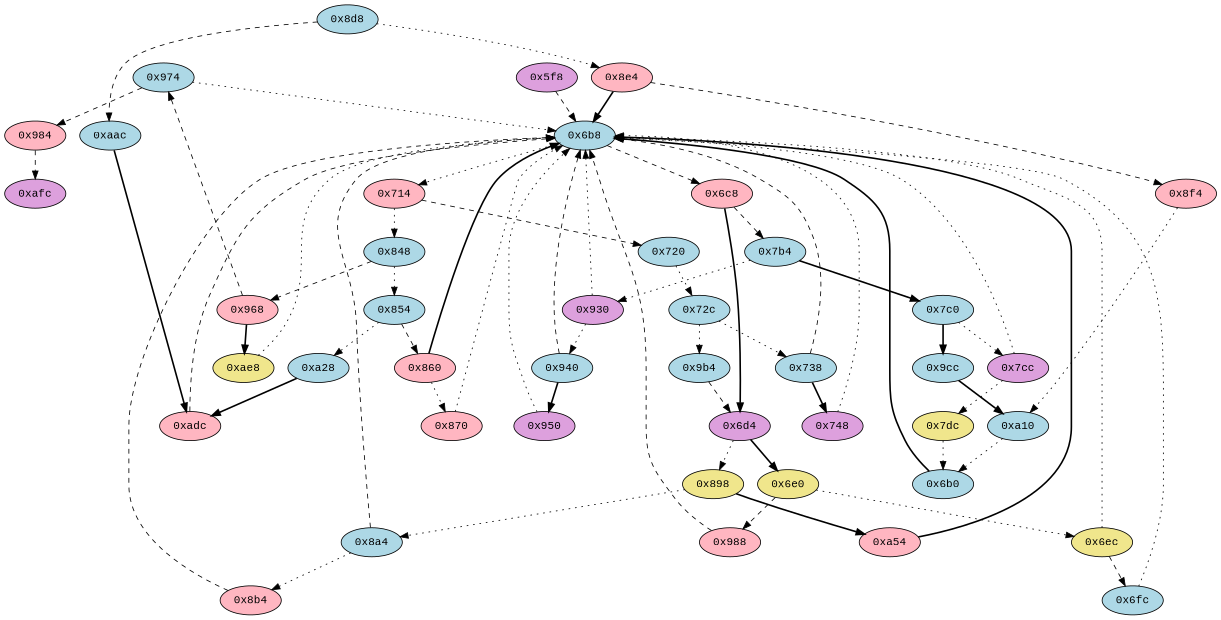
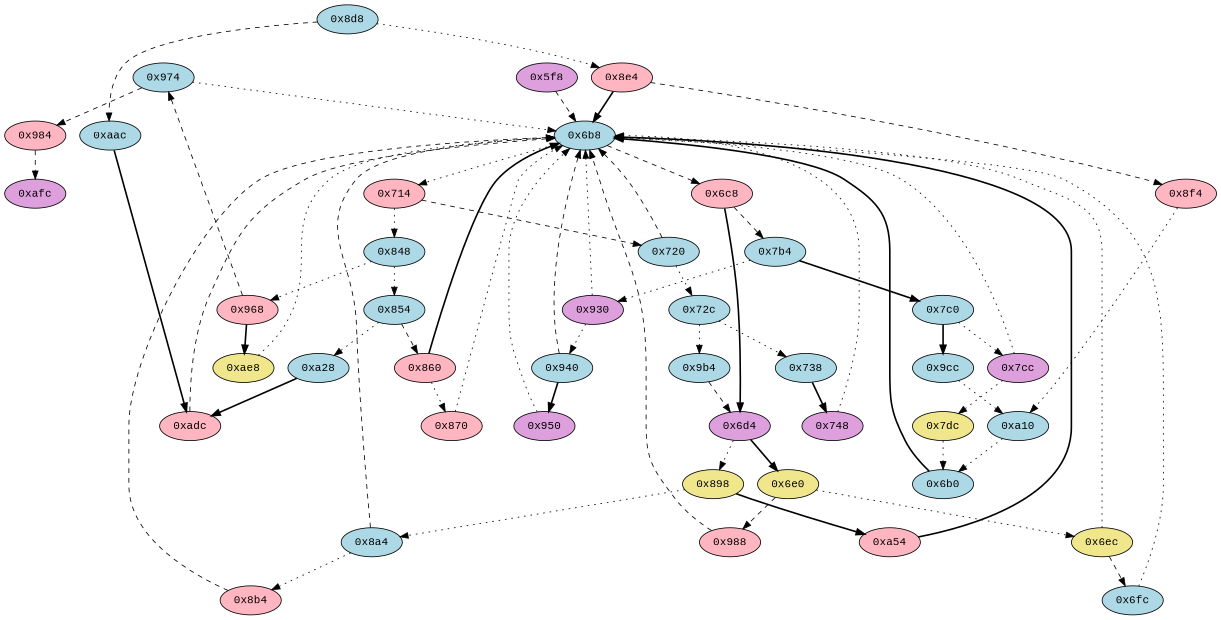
  strict digraph {
    fontname="Liberation Mono"
    node [fillcolor=lightblue fontname="Liberation Mono" opcode="[u'ldr', u'cmp', u'b']" style=filled]
    edge [fontname="Liberation Mono" style=dotted]
    "0x984" [fillcolor=lightpink opcode="[u'b']"]
    "0xafc" [fillcolor=plum opcode="[u'mov', u'sub', u'pop']"]
    "0x6fc" [opcode="[u'ldr', u'str', u'ldr', u'str', u'ldr', u'b']"]
    "0x6b8" [opcode="[u'mov', u'ldr', u'cmp', u'b']"]
    "0x714" [fillcolor=lightpink]
    "0x6c8" [fillcolor=lightpink]
    "0x848"
    "0x720"
    "0x6d4" [fillcolor=plum]
    "0x7b4"
    "0x8f4" [fillcolor=lightpink opcode="[u'ldr', u'ldr', u'ldr', u'sub', u'mul', u'mvn', u'ldr', u'ldr', u'orr', u'mov', u'cmn', u'mov', u'cmp', u'mov', u'b']"]
    "0xa10" [opcode="[u'mov', u'mov', u'cmn', u'mov', u'mov', u'b']"]
    "0x6b0" [opcode="[u'teq', u'mov']"]
    "0xaac" [opcode="[u'ldr', u'str', u'ldr', u'str', u'ldr', u'str', u'ldr', u'ldr', u'ldrb', u'ldr', u'ldr', u'ldr']"]
    "0xadc" [fillcolor=lightpink opcode="[u'cmp', u'mov', u'b']"]
    "0x9cc" [opcode="[u'ldr', u'ldr', u'bl', u'ldr', u'ldr', u'ldr', u'sub', u'mul', u'mvn', u'ldr', u'ldr', u'orr', u'mov', u'cmn', u'mov', u'cmp', u'mov']"]
    "0x8b4" [fillcolor=lightpink opcode="[u'ldr', u'ldr', u'ldr', u'ldr', u'ldr', u'ldr', u'ldr', u'mov', u'b']"]
    "0x988" [fillcolor=lightpink opcode="[u'ldr', u'ldr', u'rsb', u'sub', u'rsb', u'str', u'ldr', u'add', u'str', u'ldr', u'b']"]
    "0x940" [opcode="[u'ldr', u'cmp', u'mov', u'b']"]
    "0x950" [fillcolor=plum opcode="[u'mov', u'str', u'ldr', u'str', u'ldr', u'b']"]
    "0x8d8"
    "0x8e4" [fillcolor=lightpink opcode="[u'ldr', u'cmp', u'mov', u'b']"]
    "0x9b4" [opcode="[u'mov', u'str', u'mov', u'str', u'ldr', u'b']"]
    "0xa28" [opcode="[u'ldr', u'str', u'ldr', u'str', u'ldr', u'ldr', u'ldrb', u'ldr', u'ldr', u'ldr', u'b']"]
    "0x860" [fillcolor=lightpink opcode="[u'ldr', u'cmp', u'mov', u'b']"]
    "0x870" [fillcolor=lightpink opcode="[u'ldrb', u'ldrb', u'mov', u'cmp', u'mov', u'cmp', u'mov', u'teq', u'mov', u'b']"]
    "0x6e0" [fillcolor=khaki]
    "0x6ec" [fillcolor=khaki opcode="[u'ldr', u'cmp', u'mov', u'b']"]
    "0x7c0"
    "0x7cc" [fillcolor=plum opcode="[u'ldr', u'cmp', u'mov', u'b']"]
    "0x7dc" [fillcolor=khaki opcode="[u'ldr', u'ldr', u'ldr', u'add', u'add', u'sub', u'str', u'ldr', u'ldr', u'rsb', u'mvn', u'mul', u'eor', u'and', u'ldr', u'ldr', u'mov', u'mov', u'cmp', u'mov', u'cmp', u'mov', u'mov', u'cmp', u'mov', u'mov', u'b']"]
    "0x968" [fillcolor=lightpink]
    "0x854"
    "0xae8" [fillcolor=khaki opcode="[u'ldr', u'ldr', u'bl', u'mov', u'b']"]
    "0x974" [opcode="[u'ldr', u'cmp', u'mov', u'b']"]
    "0x898" [fillcolor=khaki]
    "0xa54" [fillcolor=lightpink opcode="[u'ldr', u'ldr', u'rsb', u'mvn', u'mul', u'eor', u'and', u'ldr', u'mov', u'mov', u'ldr', u'cmp', u'mov', u'cmp', u'mov', u'mov', u'cmp', u'mov', u'mov', u'teq', u'mov', u'b']"]
    "0x8a4" [opcode="[u'ldr', u'cmp', u'mov', u'b']"]
    "0x72c"
    "0x738" [opcode="[u'ldr', u'cmp', u'mov', u'b']"]
    "0x930" [fillcolor=plum opcode="[u'ldr', u'cmp', u'mov', u'b']"]
    "0x748" [fillcolor=plum opcode="[u'ldr', u'ldr', u'ldr', u'ldr', u'ldr', u'mov', u'add', u'cmp', u'sub', u'mov', u'sub', u'mul', u'mov', u'mvn', u'mvn', u'orr', u'cmn', u'mov', u'teq', u'mov', u'mov', u'cmn', u'mov', u'mov', u'cmp', u'mov', u'b']"]
    "0x5f8" [fillcolor=plum opcode="[u'push', u'add', u'sub', u'ldr', u'mvn', u'ldr', u'ldr', u'add', u'sub', u'sub', u'mul', u'mov', u'eor', u'tst', u'ldr', u'mov', u'mov', u'strb', u'add', u'str', u'ldr', u'cmp', u'mov', u'strb', u'ldr', u'ldr', u'str', u'ldr', u'ldr', u'ldr', u'ldr', u'ldr', u'ldr', u'ldr', u'str', u'ldr', u'add', u'str', u'ldr', u'add', u'str', u'str', u'str', u'str', u'str', u'b']"]
    "0x984" -> "0xafc" [style=dashed]
    "0x6fc" -> "0x6b8"
    "0x6b8" -> "0x714"
    "0x6b8" -> "0x6c8" [style=dashed]
    "0x714" -> "0x848"
    "0x714" -> "0x720" [style=dashed]
    "0x6c8" -> "0x6d4" [style=bold]
    "0x6c8" -> "0x7b4" [style=dashed]
-   "0x848" -> "0x968" [style=dashed]
+   "0x848" -> "0x968"
    "0x848" -> "0x854"
    "0x720" -> "0x72c"
    "0x6d4" -> "0x6e0" [style=bold]
    "0x6d4" -> "0x898"
    "0x7b4" -> "0x7c0" [style=bold]
    "0x7b4" -> "0x930"
    "0x8f4" -> "0xa10"
    "0xa10" -> "0x6b0"
    "0x6b0" -> "0x6b8" [style=bold]
    "0xaac" -> "0xadc" [style=bold]
    "0xadc" -> "0x6b8" [style=dashed]
-   "0x9cc" -> "0xa10" [style=bold]
+   "0x9cc" -> "0xa10"
    "0x8b4" -> "0x6b8" [style=dashed]
    "0x988" -> "0x6b8" [style=dashed]
    "0x940" -> "0x6b8" [style=dashed]
    "0x940" -> "0x950" [style=bold]
    "0x950" -> "0x6b8"
    "0x8d8" -> "0xaac" [style=dashed]
    "0x8d8" -> "0x8e4"
    "0x8e4" -> "0x6b8" [style=bold]
    "0x8e4" -> "0x8f4" [style=dashed]
    "0x9b4" -> "0x6d4" [style=dashed]
    "0xa28" -> "0xadc" [style=bold]
    "0x860" -> "0x6b8" [style=bold]
    "0x860" -> "0x870"
    "0x870" -> "0x6b8"
    "0x6e0" -> "0x988" [style=dashed]
    "0x6e0" -> "0x6ec"
    "0x6ec" -> "0x6fc" [style=dashed]
    "0x6ec" -> "0x6b8"
    "0x7c0" -> "0x9cc" [style=bold]
    "0x7c0" -> "0x7cc"
    "0x7cc" -> "0x6b8"
    "0x7cc" -> "0x7dc"
    "0x7dc" -> "0x6b0"
    "0x968" -> "0xae8" [style=bold]
    "0x968" -> "0x974" [style=dashed]
    "0x854" -> "0xa28"
    "0x854" -> "0x860" [style=dashed]
    "0xae8" -> "0x6b8"
    "0x974" -> "0x984" [style=dashed]
    "0x974" -> "0x6b8"
    "0x898" -> "0xa54" [style=bold]
    "0x898" -> "0x8a4"
    "0xa54" -> "0x6b8" [style=bold]
    "0x8a4" -> "0x6b8" [style=dashed]
    "0x8a4" -> "0x8b4"
    "0x72c" -> "0x9b4"
    "0x72c" -> "0x738"
-   "0x738" -> "0x6b8" [style=dashed]
+   "0x720" -> "0x6b8" [style=dashed]
    "0x738" -> "0x748" [style=bold]
    "0x930" -> "0x6b8"
    "0x930" -> "0x940"
    "0x748" -> "0x6b8"
    "0x5f8" -> "0x6b8" [style=dashed]
  }
